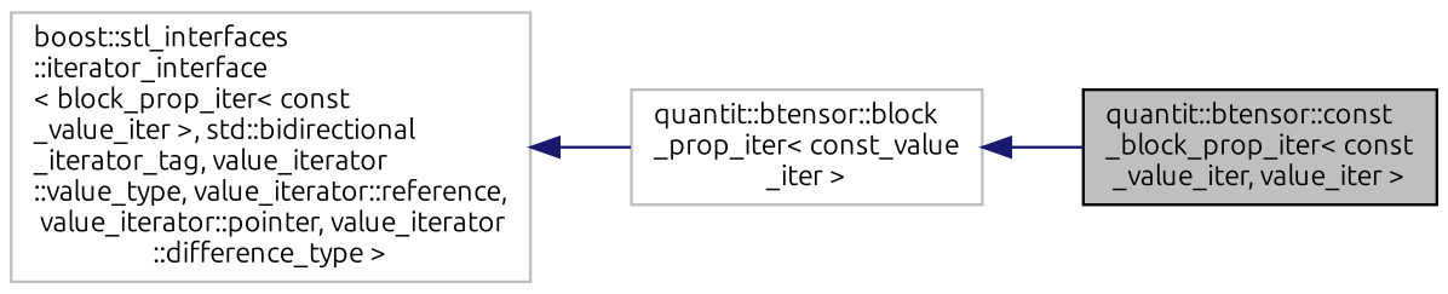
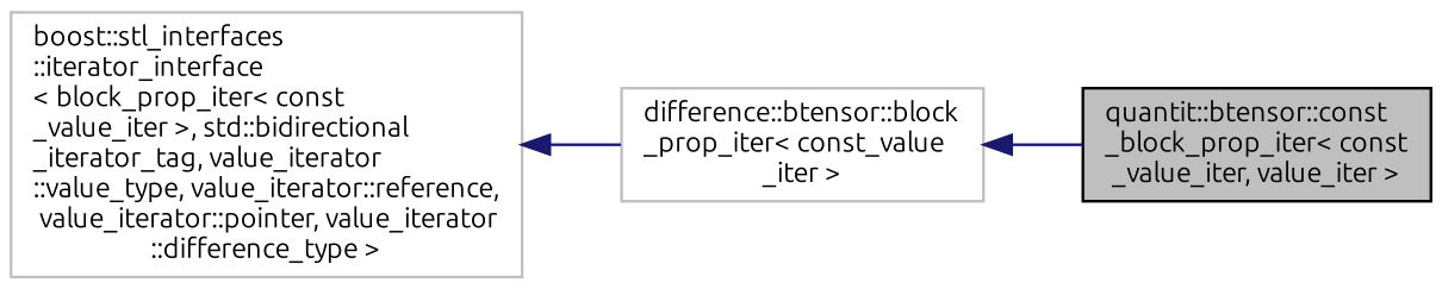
  digraph {
    rankdir=LR
    fontname=Ubuntu
    node [color=grey75 fillcolor=white fontname=Ubuntu fontsize=10 shape=record style=filled]
    edge [color=midnightblue dir=back fontname=Ubuntu fontsize=10 labelfontname=Helvetica labelfontsize=10 style=solid]
    n1 [color=black fillcolor=grey75 fontcolor=black height=0.2 label="quantit::btensor::const\l_block_prop_iter\< const\l_value_iter, value_iter \>" width=0.4]
-   n2 [height=0.2 label="quantit::btensor::block\l_prop_iter\< const_value\l_iter \>" width=0.4]
+   n2 [height=0.2 label="difference::btensor::block\l_prop_iter\< const_value\l_iter \>" width=0.4]
    n3 [height=0.2 label="boost::stl_interfaces\l::iterator_interface\l\< block_prop_iter\< const\l_value_iter  \>, std::bidirectional\l_iterator_tag, value_iterator\l::value_type, value_iterator::reference,\l value_iterator::pointer, value_iterator\l::difference_type \>" width=0.4]
    n2 -> n1
    n3 -> n2
  }
